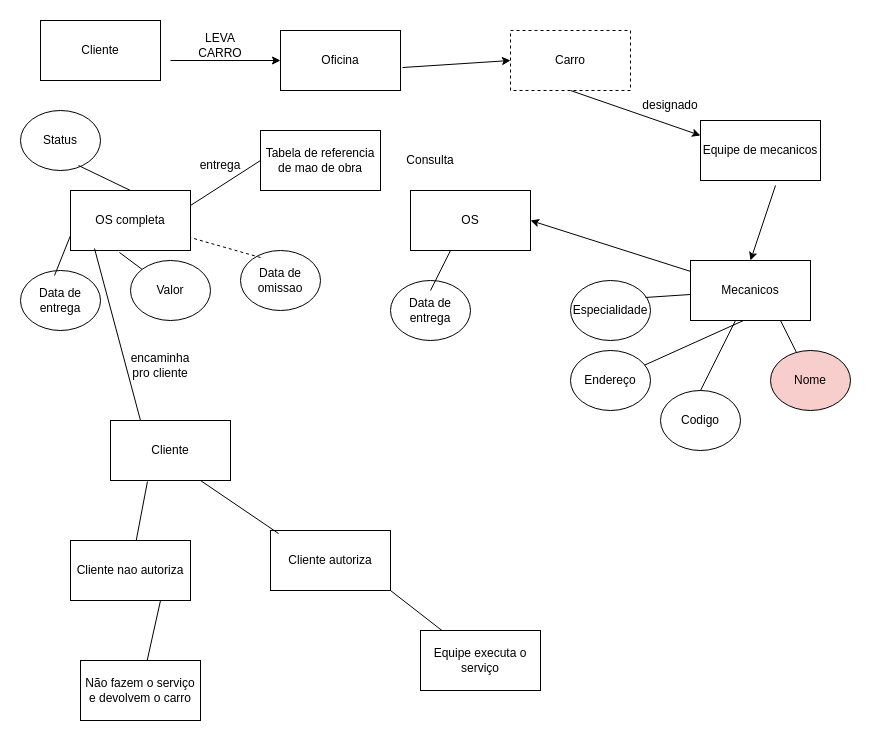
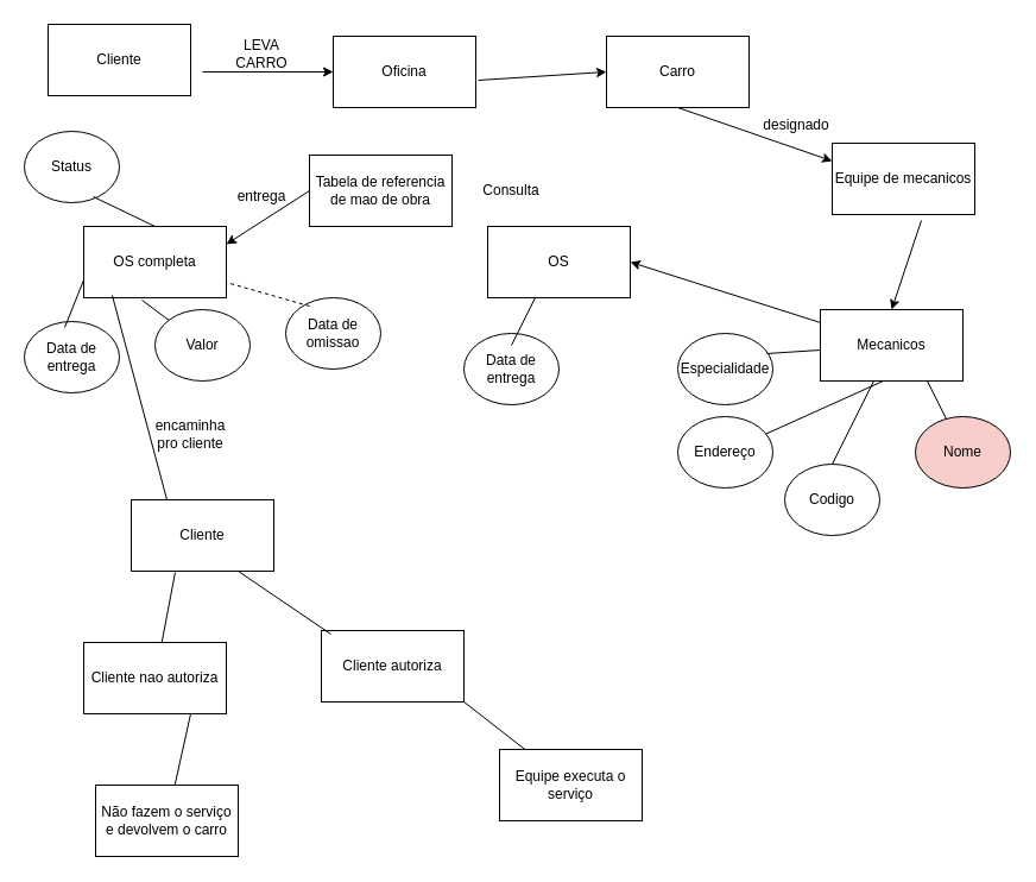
  <mxCell id="0" />
  <mxCell id="1" parent="0" />
  <mxCell id="2" value="Cliente" style="rounded=0;whiteSpace=wrap;html=1;" vertex="1" parent="1"><mxGeometry x="40" y="20" width="120" height="60" as="geometry" /></mxCell>
  <mxCell id="3" value="Oficina" style="rounded=0;whiteSpace=wrap;html=1;" vertex="1" parent="1"><mxGeometry x="280" y="30" width="120" height="60" as="geometry" /></mxCell>
- <mxCell id="4" value="Carro" style="rounded=0;whiteSpace=wrap;html=1;dashed=1;" vertex="1" parent="1"><mxGeometry x="510" y="30" width="120" height="60" as="geometry" /></mxCell>
+ <mxCell id="4" value="Carro" style="rounded=0;whiteSpace=wrap;html=1;" vertex="1" parent="1"><mxGeometry x="510" y="30" width="120" height="60" as="geometry" /></mxCell>
  <mxCell id="5" value="Equipe de mecanicos" style="rounded=0;whiteSpace=wrap;html=1;" vertex="1" parent="1"><mxGeometry x="700" y="120" width="120" height="60" as="geometry" /></mxCell>
  <mxCell id="6" value="OS" style="rounded=0;whiteSpace=wrap;html=1;" vertex="1" parent="1"><mxGeometry x="410" y="190" width="120" height="60" as="geometry" /></mxCell>
  <mxCell id="7" value="Tabela de referencia de mao de obra" style="rounded=0;whiteSpace=wrap;html=1;" vertex="1" parent="1"><mxGeometry x="260" y="130" width="120" height="60" as="geometry" /></mxCell>
  <mxCell id="8" value="Cliente" style="rounded=0;whiteSpace=wrap;html=1;" vertex="1" parent="1"><mxGeometry x="110" y="420" width="120" height="60" as="geometry" /></mxCell>
  <mxCell id="9" value="Não fazem o serviço e devolvem o carro" style="rounded=0;whiteSpace=wrap;html=1;" vertex="1" parent="1"><mxGeometry x="80" y="660" width="120" height="60" as="geometry" /></mxCell>
  <mxCell id="10" value="Equipe executa o serviço" style="rounded=0;whiteSpace=wrap;html=1;" vertex="1" parent="1"><mxGeometry x="420" y="630" width="120" height="60" as="geometry" /></mxCell>
  <mxCell id="11" value="" style="endArrow=classic;html=1;rounded=0;entryX=0;entryY=0.5;entryDx=0;entryDy=0;" edge="1" parent="1" target="3"><mxGeometry width="50" height="50" relative="1" as="geometry"><mxPoint x="170" y="60" as="sourcePoint" /><mxPoint x="450" y="250" as="targetPoint" /></mxGeometry></mxCell>
  <mxCell id="12" value="" style="endArrow=classic;html=1;rounded=0;entryX=0;entryY=0.5;entryDx=0;entryDy=0;exitX=1.017;exitY=0.617;exitDx=0;exitDy=0;exitPerimeter=0;" edge="1" parent="1" source="3" target="4"><mxGeometry width="50" height="50" relative="1" as="geometry"><mxPoint x="400" y="300" as="sourcePoint" /><mxPoint x="450" y="250" as="targetPoint" /></mxGeometry></mxCell>
  <mxCell id="13" value="LEVA CARRO" style="text;strokeColor=none;align=center;fillColor=none;html=1;verticalAlign=middle;whiteSpace=wrap;rounded=0;" vertex="1" parent="1"><mxGeometry x="190" y="30" width="60" height="30" as="geometry" /></mxCell>
  <mxCell id="14" value="" style="endArrow=classic;html=1;rounded=0;entryX=0;entryY=0.25;entryDx=0;entryDy=0;exitX=0.5;exitY=1;exitDx=0;exitDy=0;" edge="1" parent="1" source="4" target="5"><mxGeometry width="50" height="50" relative="1" as="geometry"><mxPoint x="412" y="77" as="sourcePoint" /><mxPoint x="520" y="70" as="targetPoint" /></mxGeometry></mxCell>
  <mxCell id="15" value="designado" style="text;strokeColor=none;align=center;fillColor=none;html=1;verticalAlign=middle;whiteSpace=wrap;rounded=0;" vertex="1" parent="1"><mxGeometry x="640" y="90" width="60" height="30" as="geometry" /></mxCell>
  <mxCell id="16" value="" style="endArrow=classic;html=1;rounded=0;entryX=1;entryY=0.5;entryDx=0;entryDy=0;" edge="1" parent="1" source="38" target="6"><mxGeometry width="50" height="50" relative="1" as="geometry"><mxPoint x="580" y="100" as="sourcePoint" /><mxPoint x="670" y="195" as="targetPoint" /></mxGeometry></mxCell>
  <mxCell id="17" value="Consulta" style="text;strokeColor=none;align=center;fillColor=none;html=1;verticalAlign=middle;whiteSpace=wrap;rounded=0;" vertex="1" parent="1"><mxGeometry x="400" y="145" width="60" height="30" as="geometry" /></mxCell>
  <mxCell id="18" value="OS completa" style="rounded=0;whiteSpace=wrap;html=1;" vertex="1" parent="1"><mxGeometry x="70" y="190" width="120" height="60" as="geometry" /></mxCell>
  <mxCell id="19" value="Data de entrega" style="ellipse;whiteSpace=wrap;html=1;" vertex="1" parent="1"><mxGeometry x="390" y="280" width="80" height="60" as="geometry" /></mxCell>
  <mxCell id="20" value="" style="endArrow=none;html=1;rounded=0;" edge="1" parent="1"><mxGeometry width="50" height="50" relative="1" as="geometry"><mxPoint x="430" y="290" as="sourcePoint" /><mxPoint x="450" y="250" as="targetPoint" /></mxGeometry></mxCell>
  <mxCell id="21" value="Data de entrega" style="ellipse;whiteSpace=wrap;html=1;" vertex="1" parent="1"><mxGeometry x="20" y="270" width="80" height="60" as="geometry" /></mxCell>
  <mxCell id="22" value="Valor&lt;span style=&quot;color: rgba(0, 0, 0, 0); font-family: monospace; font-size: 0px; text-align: start; text-wrap-mode: nowrap;&quot;&gt;%3CmxGraphModel%3E%3Croot%3E%3CmxCell%20id%3D%220%22%2F%3E%3CmxCell%20id%3D%221%22%20parent%3D%220%22%2F%3E%3CmxCell%20id%3D%222%22%20value%3D%22Data%20de%20entrega%22%20style%3D%22ellipse%3BwhiteSpace%3Dwrap%3Bhtml%3D1%3B%22%20vertex%3D%221%22%20parent%3D%221%22%3E%3CmxGeometry%20x%3D%22530%22%20y%3D%22270%22%20width%3D%2280%22%20height%3D%2260%22%20as%3D%22geometry%22%2F%3E%3C%2FmxCell%3E%3C%2Froot%3E%3C%2FmxGraphModel%3E&lt;/span&gt;" style="ellipse;whiteSpace=wrap;html=1;" vertex="1" parent="1"><mxGeometry x="130" y="260" width="80" height="60" as="geometry" /></mxCell>
  <mxCell id="23" value="Data de omissao" style="ellipse;whiteSpace=wrap;html=1;" vertex="1" parent="1"><mxGeometry x="240" y="250" width="80" height="60" as="geometry" /></mxCell>
  <mxCell id="24" value="Status&lt;span style=&quot;color: rgba(0, 0, 0, 0); font-family: monospace; font-size: 0px; text-align: start; text-wrap-mode: nowrap;&quot;&gt;%3CmxGraphModel%3E%3Croot%3E%3CmxCell%20id%3D%220%22%2F%3E%3CmxCell%20id%3D%221%22%20parent%3D%220%22%2F%3E%3CmxCell%20id%3D%222%22%20value%3D%22Data%20de%20entrega%22%20style%3D%22ellipse%3BwhiteSpace%3Dwrap%3Bhtml%3D1%3B%22%20vertex%3D%221%22%20parent%3D%221%22%3E%3CmxGeometry%20x%3D%22530%22%20y%3D%22270%22%20width%3D%2280%22%20height%3D%2260%22%20as%3D%22geometry%22%2F%3E%3C%2FmxCell%3E%3C%2Froot%3E%3C%2FmxGraphModel%3E&lt;/span&gt;" style="ellipse;whiteSpace=wrap;html=1;" vertex="1" parent="1"><mxGeometry x="20" y="110" width="80" height="60" as="geometry" /></mxCell>
  <mxCell id="25" value="" style="endArrow=none;html=1;rounded=0;exitX=0.25;exitY=0.117;exitDx=0;exitDy=0;exitPerimeter=0;dashed=1;" edge="1" parent="1" source="23" target="18"><mxGeometry width="50" height="50" relative="1" as="geometry"><mxPoint x="550" y="300" as="sourcePoint" /><mxPoint x="460" y="260" as="targetPoint" /></mxGeometry></mxCell>
  <mxCell id="26" value="" style="endArrow=none;html=1;rounded=0;entryX=0.408;entryY=1.033;entryDx=0;entryDy=0;entryPerimeter=0;" edge="1" parent="1" source="22" target="18"><mxGeometry width="50" height="50" relative="1" as="geometry"><mxPoint x="260" y="287" as="sourcePoint" /><mxPoint x="200" y="259" as="targetPoint" /></mxGeometry></mxCell>
  <mxCell id="27" value="" style="endArrow=none;html=1;rounded=0;exitX=0.425;exitY=0.083;exitDx=0;exitDy=0;exitPerimeter=0;entryX=0;entryY=0.75;entryDx=0;entryDy=0;" edge="1" parent="1" source="21" target="18"><mxGeometry width="50" height="50" relative="1" as="geometry"><mxPoint x="270" y="297" as="sourcePoint" /><mxPoint x="210" y="269" as="targetPoint" /></mxGeometry></mxCell>
  <mxCell id="28" value="" style="endArrow=none;html=1;rounded=0;exitX=0.5;exitY=0;exitDx=0;exitDy=0;entryX=0.725;entryY=0.917;entryDx=0;entryDy=0;entryPerimeter=0;" edge="1" parent="1" source="18" target="24"><mxGeometry width="50" height="50" relative="1" as="geometry"><mxPoint x="280" y="307" as="sourcePoint" /><mxPoint x="220" y="279" as="targetPoint" /></mxGeometry></mxCell>
  <mxCell id="29" value="" style="endArrow=none;html=1;rounded=0;entryX=0.2;entryY=0.967;entryDx=0;entryDy=0;entryPerimeter=0;exitX=0.25;exitY=0;exitDx=0;exitDy=0;" edge="1" parent="1" source="8" target="18"><mxGeometry width="50" height="50" relative="1" as="geometry"><mxPoint x="400" y="300" as="sourcePoint" /><mxPoint x="450" y="250" as="targetPoint" /></mxGeometry></mxCell>
  <mxCell id="30" value="encaminha pro cliente" style="text;strokeColor=none;align=center;fillColor=none;html=1;verticalAlign=middle;whiteSpace=wrap;rounded=0;" vertex="1" parent="1"><mxGeometry x="130" y="350" width="60" height="30" as="geometry" /></mxCell>
  <mxCell id="31" value="Cliente nao autoriza" style="rounded=0;whiteSpace=wrap;html=1;" vertex="1" parent="1"><mxGeometry x="70" y="540" width="120" height="60" as="geometry" /></mxCell>
  <mxCell id="32" value="" style="endArrow=none;html=1;rounded=0;entryX=0.308;entryY=1.017;entryDx=0;entryDy=0;entryPerimeter=0;" edge="1" parent="1" source="31" target="8"><mxGeometry width="50" height="50" relative="1" as="geometry"><mxPoint x="130" y="530" as="sourcePoint" /><mxPoint x="450" y="450" as="targetPoint" /></mxGeometry></mxCell>
  <mxCell id="33" value="" style="endArrow=none;html=1;rounded=0;entryX=0.75;entryY=1;entryDx=0;entryDy=0;" edge="1" parent="1" source="9" target="31"><mxGeometry width="50" height="50" relative="1" as="geometry"><mxPoint x="146" y="550" as="sourcePoint" /><mxPoint x="157" y="491" as="targetPoint" /></mxGeometry></mxCell>
  <mxCell id="34" value="Cliente autoriza" style="rounded=0;whiteSpace=wrap;html=1;" vertex="1" parent="1"><mxGeometry x="270" y="530" width="120" height="60" as="geometry" /></mxCell>
  <mxCell id="35" value="" style="endArrow=none;html=1;rounded=0;entryX=0.75;entryY=1;entryDx=0;entryDy=0;exitX=0.067;exitY=0.05;exitDx=0;exitDy=0;exitPerimeter=0;" edge="1" parent="1" source="34" target="8"><mxGeometry width="50" height="50" relative="1" as="geometry"><mxPoint x="146" y="550" as="sourcePoint" /><mxPoint x="157" y="491" as="targetPoint" /></mxGeometry></mxCell>
  <mxCell id="36" value="" style="endArrow=none;html=1;rounded=0;entryX=1;entryY=1;entryDx=0;entryDy=0;" edge="1" parent="1" source="10" target="34"><mxGeometry width="50" height="50" relative="1" as="geometry"><mxPoint x="420" y="620" as="sourcePoint" /><mxPoint x="210" y="490" as="targetPoint" /></mxGeometry></mxCell>
  <mxCell id="37" value="" style="endArrow=classic;html=1;rounded=0;exitX=0.625;exitY=1.083;exitDx=0;exitDy=0;exitPerimeter=0;" edge="1" parent="1" source="5"><mxGeometry width="50" height="50" relative="1" as="geometry"><mxPoint x="670" y="210" as="sourcePoint" /><mxPoint x="750" y="260" as="targetPoint" /></mxGeometry></mxCell>
  <mxCell id="38" value="Mecanicos" style="rounded=0;whiteSpace=wrap;html=1;" vertex="1" parent="1"><mxGeometry x="690" y="260" width="120" height="60" as="geometry" /></mxCell>
  <mxCell id="39" value="Codigo" style="ellipse;whiteSpace=wrap;html=1;" vertex="1" parent="1"><mxGeometry x="660" y="390" width="80" height="60" as="geometry" /></mxCell>
  <mxCell id="40" value="Nome" style="ellipse;whiteSpace=wrap;html=1;fillColor=#f8cecc;" vertex="1" parent="1"><mxGeometry x="770" y="350" width="80" height="60" as="geometry" /></mxCell>
  <mxCell id="41" value="Endereço" style="ellipse;whiteSpace=wrap;html=1;" vertex="1" parent="1"><mxGeometry x="570" y="350" width="80" height="60" as="geometry" /></mxCell>
  <mxCell id="42" value="Especialidade" style="ellipse;whiteSpace=wrap;html=1;" vertex="1" parent="1"><mxGeometry x="570" y="280" width="80" height="60" as="geometry" /></mxCell>
  <mxCell id="43" value="" style="endArrow=none;html=1;rounded=0;exitX=0.938;exitY=0.283;exitDx=0;exitDy=0;exitPerimeter=0;" edge="1" parent="1" source="42" target="38"><mxGeometry width="50" height="50" relative="1" as="geometry"><mxPoint x="440" y="300" as="sourcePoint" /><mxPoint x="460" y="260" as="targetPoint" /></mxGeometry></mxCell>
  <mxCell id="44" value="" style="endArrow=none;html=1;rounded=0;entryX=0.442;entryY=1;entryDx=0;entryDy=0;entryPerimeter=0;" edge="1" parent="1" source="41" target="38"><mxGeometry width="50" height="50" relative="1" as="geometry"><mxPoint x="450" y="310" as="sourcePoint" /><mxPoint x="470" y="270" as="targetPoint" /></mxGeometry></mxCell>
  <mxCell id="45" value="" style="endArrow=none;html=1;rounded=0;exitX=0.5;exitY=0;exitDx=0;exitDy=0;" edge="1" parent="1" source="39" target="38"><mxGeometry width="50" height="50" relative="1" as="geometry"><mxPoint x="460" y="320" as="sourcePoint" /><mxPoint x="480" y="280" as="targetPoint" /></mxGeometry></mxCell>
  <mxCell id="46" value="" style="endArrow=none;html=1;rounded=0;entryX=0.75;entryY=1;entryDx=0;entryDy=0;" edge="1" parent="1" source="40" target="38"><mxGeometry width="50" height="50" relative="1" as="geometry"><mxPoint x="710" y="400" as="sourcePoint" /><mxPoint x="768" y="334" as="targetPoint" /></mxGeometry></mxCell>
- <mxCell id="47" value="" style="endArrow=none;html=1;rounded=0;entryX=1;entryY=0.25;entryDx=0;entryDy=0;exitX=0;exitY=0.5;exitDx=0;exitDy=0;" edge="1" parent="1" source="7" target="18"><mxGeometry width="50" height="50" relative="1" as="geometry"><mxPoint x="435" y="200" as="sourcePoint" /><mxPoint x="390" y="170" as="targetPoint" /></mxGeometry></mxCell>
+ <mxCell id="47" value="" style="endArrow=classic;html=1;rounded=0;entryX=1;entryY=0.25;entryDx=0;entryDy=0;exitX=0;exitY=0.5;exitDx=0;exitDy=0;" edge="1" parent="1" source="7" target="18"><mxGeometry width="50" height="50" relative="1" as="geometry"><mxPoint x="435" y="200" as="sourcePoint" /><mxPoint x="390" y="170" as="targetPoint" /></mxGeometry></mxCell>
  <mxCell id="48" value="entrega" style="text;strokeColor=none;align=center;fillColor=none;html=1;verticalAlign=middle;whiteSpace=wrap;rounded=0;" vertex="1" parent="1"><mxGeometry x="190" y="150" width="60" height="30" as="geometry" /></mxCell>
